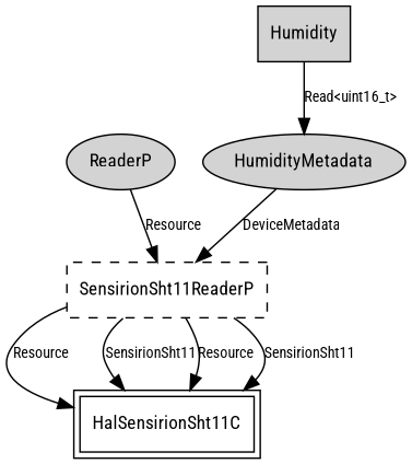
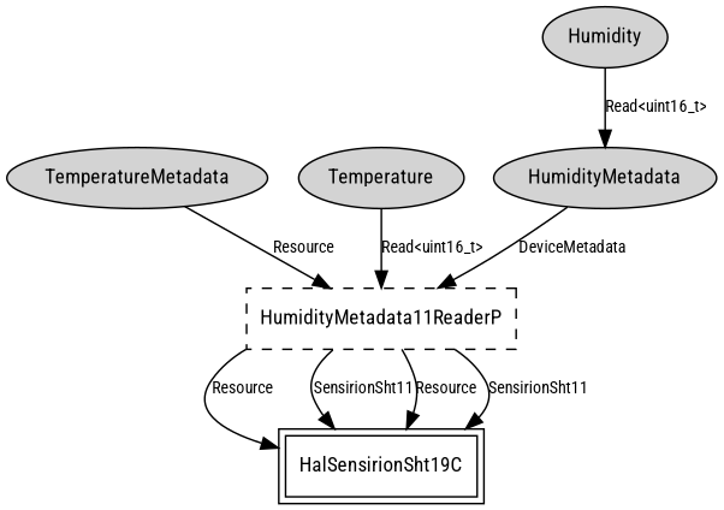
  digraph {
    fontname="Roboto Condensed"
    node [fontname="Roboto Condensed" fontsize=12 shape=ellipse style=filled]
    edge [fontname="Roboto Condensed" fontsize=10]
    n1 [label=HumidityMetadata]
-   n2 [label=SensirionSht11ReaderP shape=box style=dashed]
-   HalSensirionSht11C [peripheries=2 shape=box style=""]
-   n4 [label=Humidity shape=box]
-   n5 [label=ReaderP]
+   n2 [label=HumidityMetadata11ReaderP shape=box style=dashed]
+   HalSensirionSht11C [peripheries=2 shape=box label=HalSensirionSht19C style=""]
+   n4 [label=Humidity]
+   n5 [label=TemperatureMetadata]
+   n6 [label=Temperature]
    n1 -> n2 [label=DeviceMetadata]
    n2 -> HalSensirionSht11C [label=Resource]
    n2 -> HalSensirionSht11C [label=SensirionSht11]
    n2 -> HalSensirionSht11C [label=Resource]
    n2 -> HalSensirionSht11C [label=SensirionSht11]
    n4 -> n1 [label="Read<uint16_t>"]
    n5 -> n2 [label=Resource]
+   n6 -> n2 [label="Read<uint16_t>"]
  }
